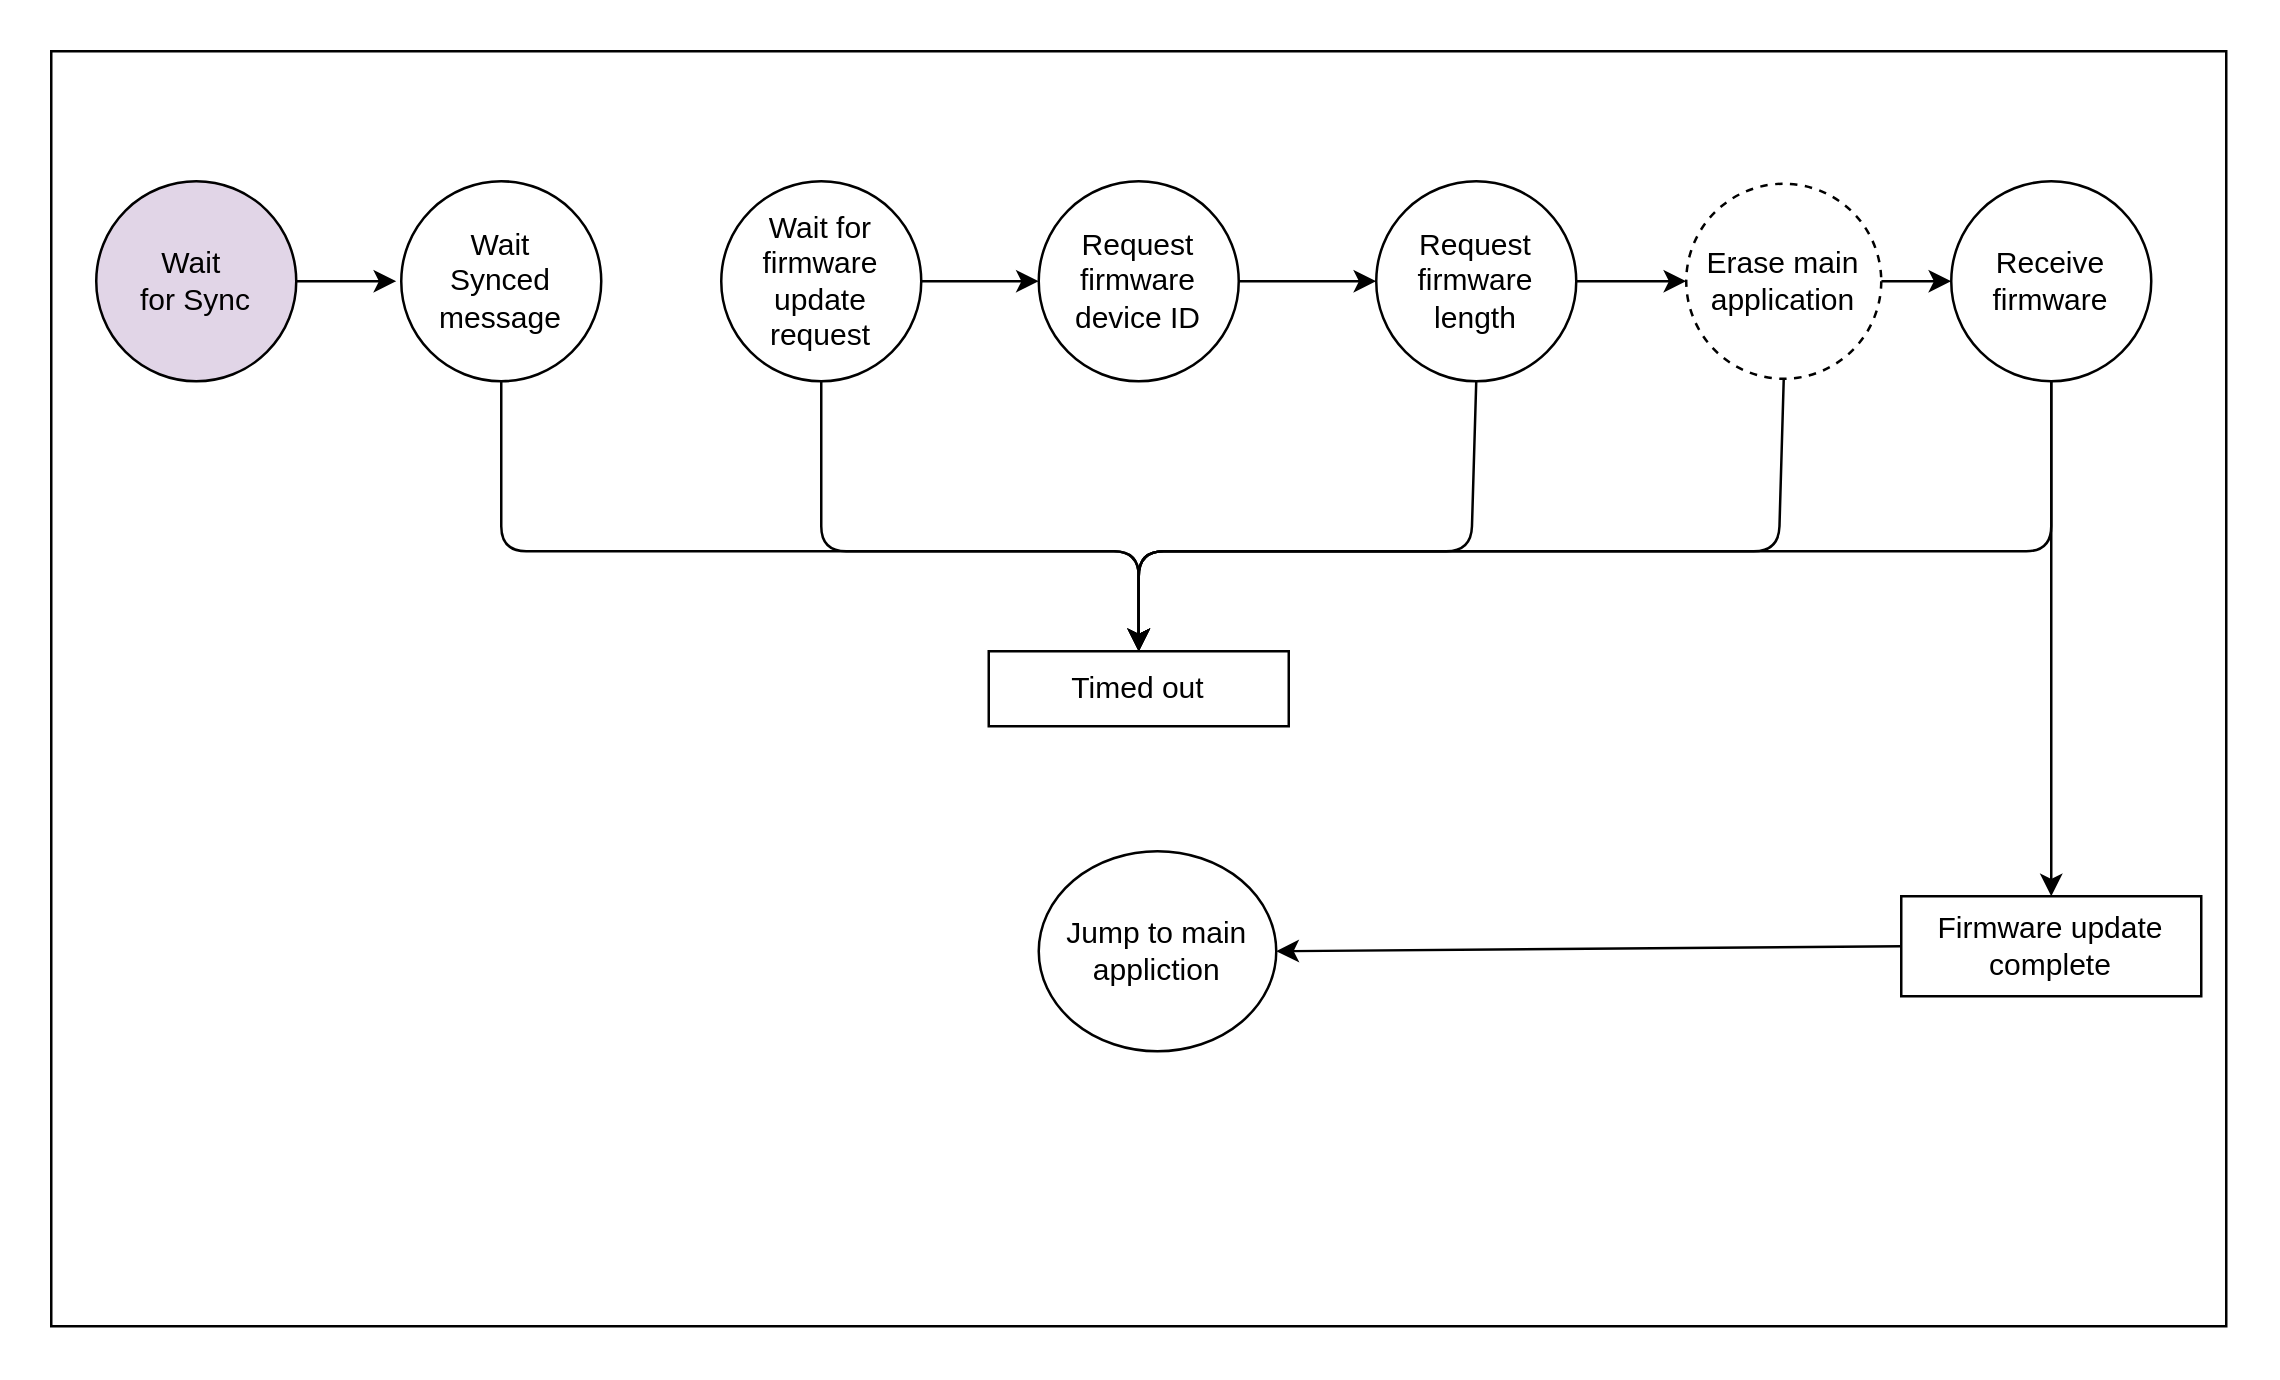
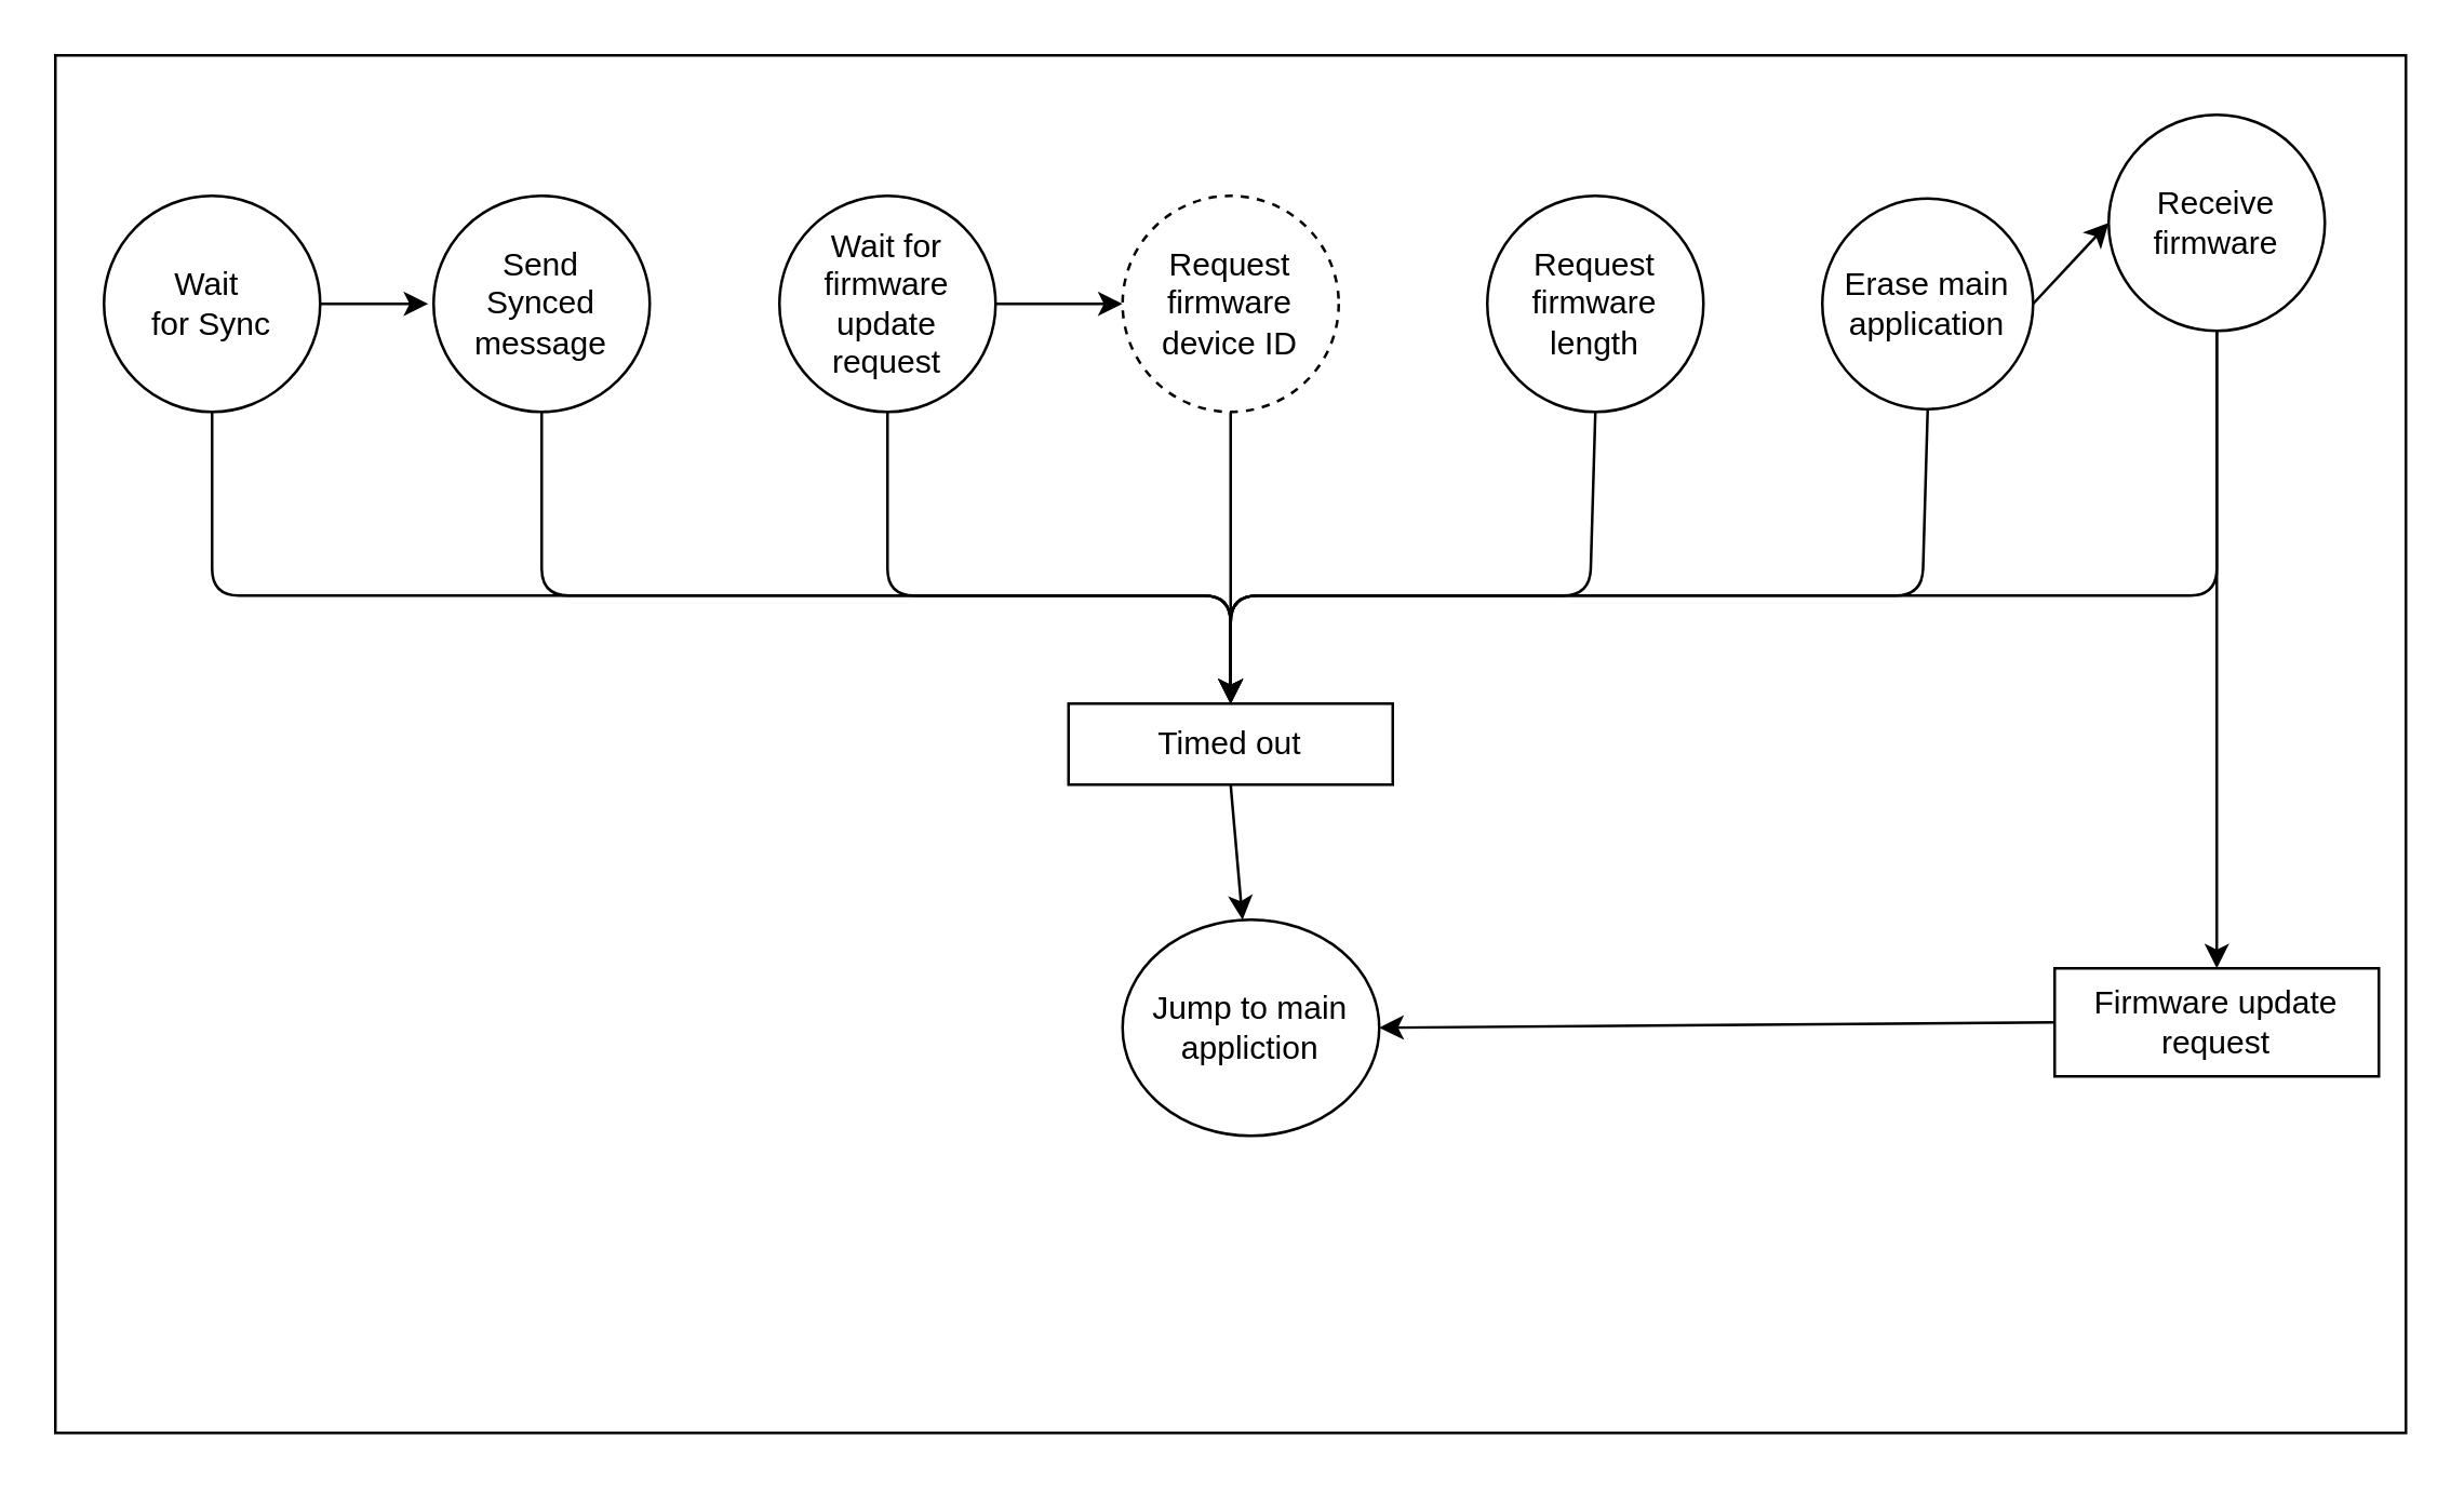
  <mxCell id="0" />
  <mxCell id="1" parent="0" />
  <mxCell id="2" value="" style="rounded=0;whiteSpace=wrap;html=1;" vertex="1" parent="1"><mxGeometry x="20" y="20" width="870" height="510" as="geometry" /></mxCell>
+ <mxCell id="3" style="edgeStyle=none;html=1;exitX=0.5;exitY=1;exitDx=0;exitDy=0;entryX=0.5;entryY=0;entryDx=0;entryDy=0;" parent="1" source="5" target="21" edge="1"><mxGeometry relative="1" as="geometry"><Array as="points"><mxPoint x="78" y="220" /><mxPoint x="455" y="220" /></Array></mxGeometry></mxCell>
  <mxCell id="4" style="edgeStyle=none;html=1;exitX=1;exitY=0.5;exitDx=0;exitDy=0;" parent="1" source="5" edge="1"><mxGeometry relative="1" as="geometry"><mxPoint x="158" y="112" as="targetPoint" /></mxGeometry></mxCell>
- <mxCell id="5" value="Wait&amp;nbsp;&lt;br&gt;for Sync" style="ellipse;whiteSpace=wrap;html=1;aspect=fixed;fillColor=#e1d5e7;" parent="1" vertex="1"><mxGeometry x="38" y="72" width="80" height="80" as="geometry" /></mxCell>
+ <mxCell id="5" value="Wait&amp;nbsp;&lt;br&gt;for Sync" style="ellipse;whiteSpace=wrap;html=1;aspect=fixed;" parent="1" vertex="1"><mxGeometry x="38" y="72" width="80" height="80" as="geometry" /></mxCell>
  <mxCell id="6" style="edgeStyle=none;html=1;entryX=0.5;entryY=0;entryDx=0;entryDy=0;" parent="1" source="7" target="21" edge="1"><mxGeometry relative="1" as="geometry"><Array as="points"><mxPoint x="200" y="220" /><mxPoint x="455" y="220" /></Array></mxGeometry></mxCell>
- <mxCell id="7" value="Wait&lt;br&gt;Synced&lt;br&gt;message" style="ellipse;whiteSpace=wrap;html=1;aspect=fixed;" parent="1" vertex="1"><mxGeometry x="160" y="72" width="80" height="80" as="geometry" /></mxCell>
+ <mxCell id="7" value="Send&lt;br&gt;Synced&lt;br&gt;message" style="ellipse;whiteSpace=wrap;html=1;aspect=fixed;" parent="1" vertex="1"><mxGeometry x="160" y="72" width="80" height="80" as="geometry" /></mxCell>
  <mxCell id="8" style="edgeStyle=none;html=1;entryX=0.5;entryY=0;entryDx=0;entryDy=0;exitX=0.5;exitY=1;exitDx=0;exitDy=0;" parent="1" source="10" target="21" edge="1"><mxGeometry relative="1" as="geometry"><mxPoint x="400" y="180" as="sourcePoint" /><Array as="points"><mxPoint x="328" y="220" /><mxPoint x="455" y="220" /></Array></mxGeometry></mxCell>
  <mxCell id="9" style="edgeStyle=none;html=1;exitX=1;exitY=0.5;exitDx=0;exitDy=0;entryX=0;entryY=0.5;entryDx=0;entryDy=0;" edge="1" parent="1" source="10" target="26"><mxGeometry relative="1" as="geometry" /></mxCell>
  <mxCell id="10" value="Wait for&lt;br&gt;firmware&lt;br&gt;update&lt;br&gt;request" style="ellipse;whiteSpace=wrap;html=1;aspect=fixed;" parent="1" vertex="1"><mxGeometry x="288" y="72" width="80" height="80" as="geometry" /></mxCell>
  <mxCell id="11" style="edgeStyle=none;html=1;exitX=0.5;exitY=1;exitDx=0;exitDy=0;entryX=0.5;entryY=0;entryDx=0;entryDy=0;" parent="1" source="13" target="21" edge="1"><mxGeometry relative="1" as="geometry"><Array as="points"><mxPoint x="588" y="220" /><mxPoint x="516" y="220" /><mxPoint x="455" y="220" /></Array></mxGeometry></mxCell>
- <mxCell id="12" style="edgeStyle=none;html=1;exitX=1;exitY=0.5;exitDx=0;exitDy=0;entryX=0;entryY=0.5;entryDx=0;entryDy=0;" parent="1" source="13" target="16" edge="1"><mxGeometry relative="1" as="geometry" /></mxCell>
  <mxCell id="13" value="Request&lt;br&gt;firmware&lt;br&gt;length" style="ellipse;whiteSpace=wrap;html=1;aspect=fixed;" parent="1" vertex="1"><mxGeometry x="550" y="72" width="80" height="80" as="geometry" /></mxCell>
  <mxCell id="14" style="edgeStyle=none;html=1;exitX=0.5;exitY=1;exitDx=0;exitDy=0;entryX=0.5;entryY=0;entryDx=0;entryDy=0;" parent="1" source="16" target="21" edge="1"><mxGeometry relative="1" as="geometry"><Array as="points"><mxPoint x="711" y="220" /><mxPoint x="455" y="220" /></Array></mxGeometry></mxCell>
  <mxCell id="15" style="edgeStyle=none;html=1;exitX=1;exitY=0.5;exitDx=0;exitDy=0;entryX=0;entryY=0.5;entryDx=0;entryDy=0;" parent="1" source="16" target="19" edge="1"><mxGeometry relative="1" as="geometry" /></mxCell>
- <mxCell id="16" value="Erase main&lt;br&gt;application" style="ellipse;whiteSpace=wrap;html=1;aspect=fixed;dashed=1;" parent="1" vertex="1"><mxGeometry x="674" y="73" width="78" height="78" as="geometry" /></mxCell>
+ <mxCell id="16" value="Erase main&lt;br&gt;application" style="ellipse;whiteSpace=wrap;html=1;aspect=fixed;" parent="1" vertex="1"><mxGeometry x="674" y="73" width="78" height="78" as="geometry" /></mxCell>
  <mxCell id="17" style="edgeStyle=none;html=1;exitX=0.5;exitY=1;exitDx=0;exitDy=0;entryX=0.5;entryY=0;entryDx=0;entryDy=0;" parent="1" source="19" target="21" edge="1"><mxGeometry relative="1" as="geometry"><Array as="points"><mxPoint x="820" y="220" /><mxPoint x="455" y="220" /></Array></mxGeometry></mxCell>
  <mxCell id="18" style="edgeStyle=none;html=1;exitX=0.5;exitY=1;exitDx=0;exitDy=0;" parent="1" target="23" edge="1" source="19"><mxGeometry relative="1" as="geometry"><mxPoint x="762" y="170" as="sourcePoint" /></mxGeometry></mxCell>
- <mxCell id="19" value="Receive&lt;br&gt;firmware" style="ellipse;whiteSpace=wrap;html=1;aspect=fixed;" parent="1" vertex="1"><mxGeometry x="780" y="72" width="80" height="80" as="geometry" /></mxCell>
+ <mxCell id="19" value="Receive&lt;br&gt;firmware" style="ellipse;whiteSpace=wrap;html=1;aspect=fixed;" parent="1" vertex="1"><mxGeometry x="780" y="42" width="80" height="80" as="geometry" /></mxCell>
+ <mxCell id="20" style="edgeStyle=none;html=1;exitX=0.5;exitY=1;exitDx=0;exitDy=0;" parent="1" source="21" target="24" edge="1"><mxGeometry relative="1" as="geometry" /></mxCell>
  <mxCell id="21" value="Timed out" style="rounded=0;whiteSpace=wrap;html=1;" parent="1" vertex="1"><mxGeometry x="395" y="260" width="120" height="30" as="geometry" /></mxCell>
  <mxCell id="22" style="edgeStyle=none;html=1;exitX=0;exitY=0.5;exitDx=0;exitDy=0;entryX=1;entryY=0.5;entryDx=0;entryDy=0;" parent="1" source="23" target="24" edge="1"><mxGeometry relative="1" as="geometry" /></mxCell>
- <mxCell id="23" value="Firmware update&lt;br&gt;complete" style="rounded=0;whiteSpace=wrap;html=1;" parent="1" vertex="1"><mxGeometry x="760" y="358" width="120" height="40" as="geometry" /></mxCell>
+ <mxCell id="23" value="Firmware update&lt;br&gt;request" style="rounded=0;whiteSpace=wrap;html=1;" parent="1" vertex="1"><mxGeometry x="760" y="358" width="120" height="40" as="geometry" /></mxCell>
  <mxCell id="24" value="Jump to main&lt;br&gt;appliction" style="ellipse;whiteSpace=wrap;html=1;aspect=fixed;" parent="1" vertex="1"><mxGeometry x="415" y="340" width="95" height="80" as="geometry" /></mxCell>
- <mxCell id="25" style="edgeStyle=none;html=1;entryX=0;entryY=0.5;entryDx=0;entryDy=0;" edge="1" parent="1" source="26" target="13"><mxGeometry relative="1" as="geometry" /></mxCell>
- <mxCell id="26" value="Request&lt;br&gt;firmware&lt;br&gt;device ID" style="ellipse;whiteSpace=wrap;html=1;aspect=fixed;" vertex="1" parent="1"><mxGeometry x="415" y="72" width="80" height="80" as="geometry" /></mxCell>
+ <mxCell id="25" style="edgeStyle=none;html=1;" edge="1" parent="1" source="26" target="21"><mxGeometry relative="1" as="geometry" /></mxCell>
+ <mxCell id="26" value="Request&lt;br&gt;firmware&lt;br&gt;device ID" style="ellipse;whiteSpace=wrap;html=1;aspect=fixed;dashed=1;" vertex="1" parent="1"><mxGeometry x="415" y="72" width="80" height="80" as="geometry" /></mxCell>
